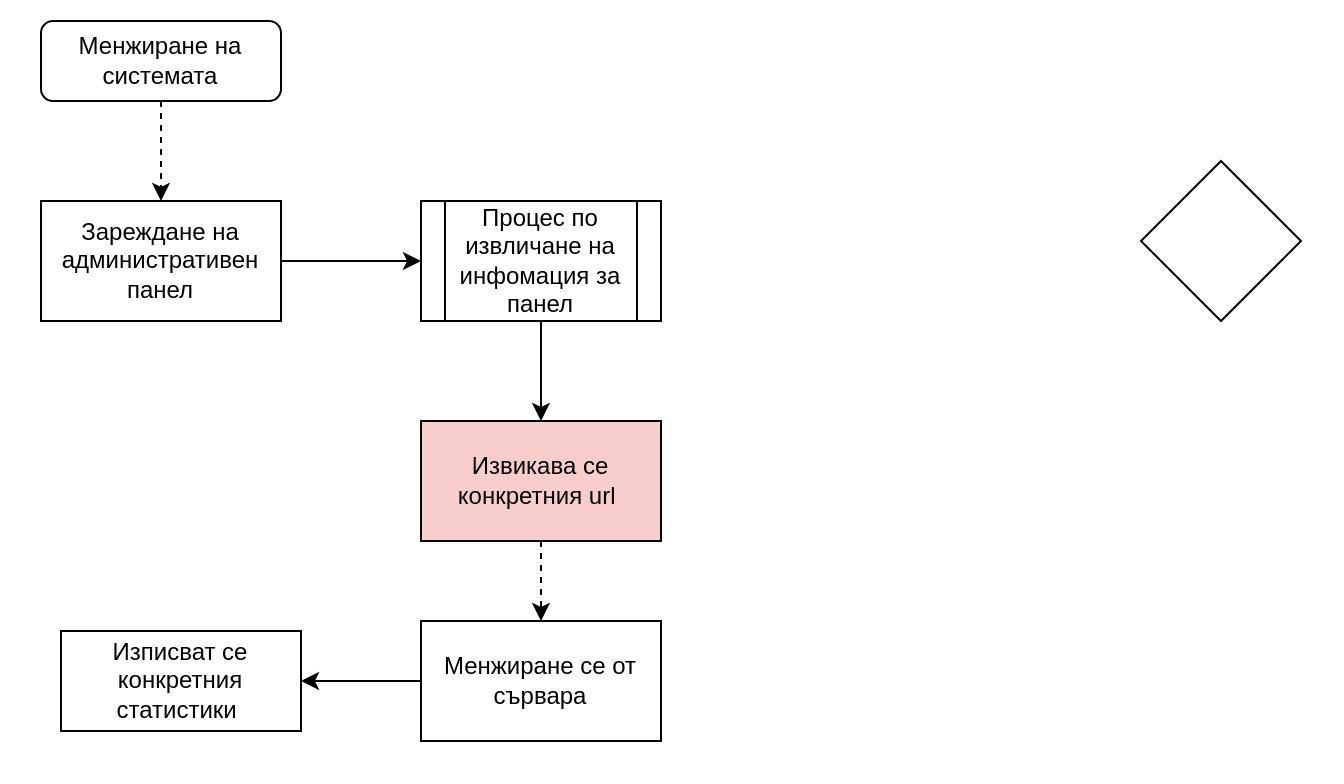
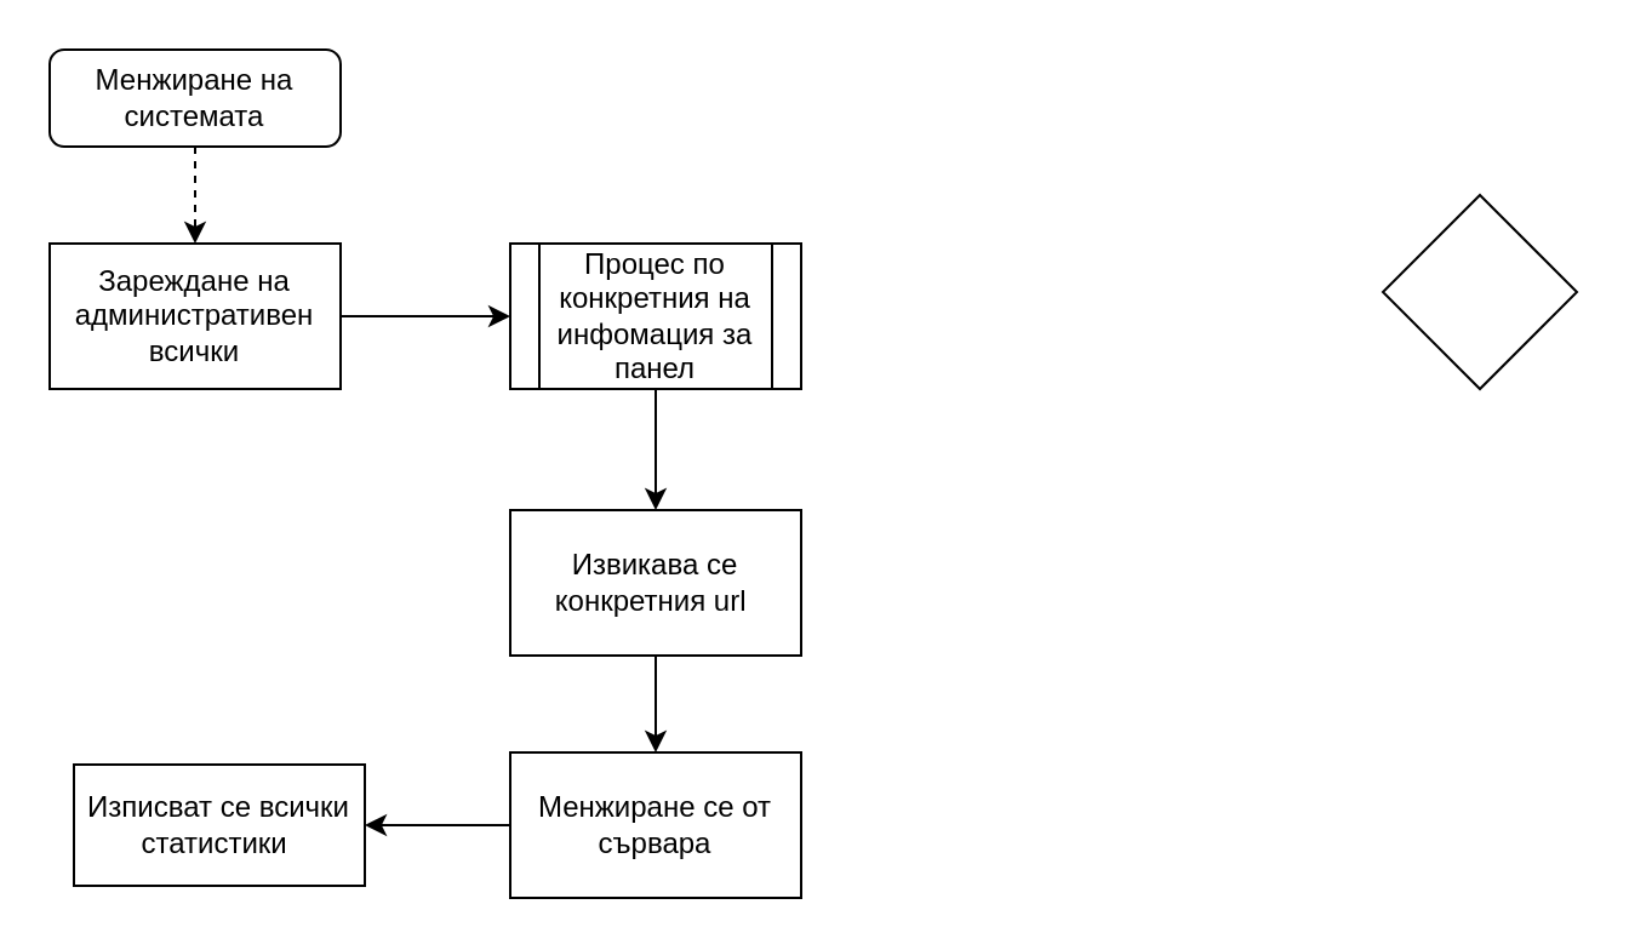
  <mxCell id="0" />
  <mxCell id="1" parent="0" />
- <mxCell id="2" value="Менжиране на системата" style="rounded=1;whiteSpace=wrap;html=1;fontSize=12;glass=0;strokeWidth=1;shadow=0;" parent="1" vertex="1"><mxGeometry x="20" y="10" width="120" height="40" as="geometry" /></mxCell>
+ <mxCell id="2" value="Менжиране на системата" style="rounded=1;whiteSpace=wrap;html=1;fontSize=12;glass=0;strokeWidth=1;shadow=0;" parent="1" vertex="1"><mxGeometry x="20" y="20" width="120" height="40" as="geometry" /></mxCell>
  <mxCell id="3" value="" style="rhombus;whiteSpace=wrap;html=1;" vertex="1" parent="1"><mxGeometry x="570" y="80" width="80" height="80" as="geometry" /></mxCell>
- <mxCell id="4" value="Изписват се конкретния статистики&amp;nbsp;" style="rounded=0;whiteSpace=wrap;html=1;" vertex="1" parent="1"><mxGeometry x="30" y="315" width="120" height="50" as="geometry" /></mxCell>
+ <mxCell id="4" value="Изписват се всички статистики&amp;nbsp;" style="rounded=0;whiteSpace=wrap;html=1;" vertex="1" parent="1"><mxGeometry x="30" y="315" width="120" height="50" as="geometry" /></mxCell>
  <mxCell id="5" style="edgeStyle=orthogonalEdgeStyle;rounded=0;orthogonalLoop=1;jettySize=auto;html=1;entryX=0.5;entryY=0;entryDx=0;entryDy=0;" edge="1" parent="1" source="6" target="8"><mxGeometry relative="1" as="geometry" /></mxCell>
- <mxCell id="6" value="Процес по извличане на инфомация за панел" style="shape=process;whiteSpace=wrap;html=1;backgroundOutline=1;" vertex="1" parent="1"><mxGeometry x="210" y="100" width="120" height="60" as="geometry" /></mxCell>
- <mxCell id="7" style="edgeStyle=orthogonalEdgeStyle;rounded=0;orthogonalLoop=1;jettySize=auto;html=1;entryX=0.5;entryY=0;entryDx=0;entryDy=0;dashed=1;" edge="1" parent="1" source="8" target="10"><mxGeometry relative="1" as="geometry" /></mxCell>
- <mxCell id="8" value="Извикава се конкретния url&amp;nbsp;" style="rounded=0;whiteSpace=wrap;html=1;fillColor=#f8cecc;" vertex="1" parent="1"><mxGeometry x="210" y="210" width="120" height="60" as="geometry" /></mxCell>
+ <mxCell id="6" value="Процес по конкретния на инфомация за панел" style="shape=process;whiteSpace=wrap;html=1;backgroundOutline=1;" vertex="1" parent="1"><mxGeometry x="210" y="100" width="120" height="60" as="geometry" /></mxCell>
+ <mxCell id="7" style="edgeStyle=orthogonalEdgeStyle;rounded=0;orthogonalLoop=1;jettySize=auto;html=1;entryX=0.5;entryY=0;entryDx=0;entryDy=0;" edge="1" parent="1" source="8" target="10"><mxGeometry relative="1" as="geometry" /></mxCell>
+ <mxCell id="8" value="Извикава се конкретния url&amp;nbsp;" style="rounded=0;whiteSpace=wrap;html=1;" vertex="1" parent="1"><mxGeometry x="210" y="210" width="120" height="60" as="geometry" /></mxCell>
  <mxCell id="9" style="edgeStyle=orthogonalEdgeStyle;rounded=0;orthogonalLoop=1;jettySize=auto;html=1;entryX=1;entryY=0.5;entryDx=0;entryDy=0;" edge="1" parent="1" source="10" target="4"><mxGeometry relative="1" as="geometry" /></mxCell>
  <mxCell id="10" value="Менжиране се от сървара" style="rounded=0;whiteSpace=wrap;html=1;" vertex="1" parent="1"><mxGeometry x="210" y="310" width="120" height="60" as="geometry" /></mxCell>
  <mxCell id="11" style="edgeStyle=orthogonalEdgeStyle;rounded=0;orthogonalLoop=1;jettySize=auto;html=1;" edge="1" parent="1" source="12" target="6"><mxGeometry relative="1" as="geometry" /></mxCell>
- <mxCell id="12" value="Зареждане на административен панел" style="rounded=0;whiteSpace=wrap;html=1;" vertex="1" parent="1"><mxGeometry x="20" y="100" width="120" height="60" as="geometry" /></mxCell>
+ <mxCell id="12" value="Зареждане на административен всички" style="rounded=0;whiteSpace=wrap;html=1;" vertex="1" parent="1"><mxGeometry x="20" y="100" width="120" height="60" as="geometry" /></mxCell>
  <mxCell id="13" value="" style="endArrow=classic;html=1;rounded=0;exitX=0.5;exitY=1;exitDx=0;exitDy=0;dashed=1;" edge="1" parent="1" source="2" target="12"><mxGeometry width="50" height="50" relative="1" as="geometry"><mxPoint x="250" y="370" as="sourcePoint" /><mxPoint x="300" y="320" as="targetPoint" /></mxGeometry></mxCell>
